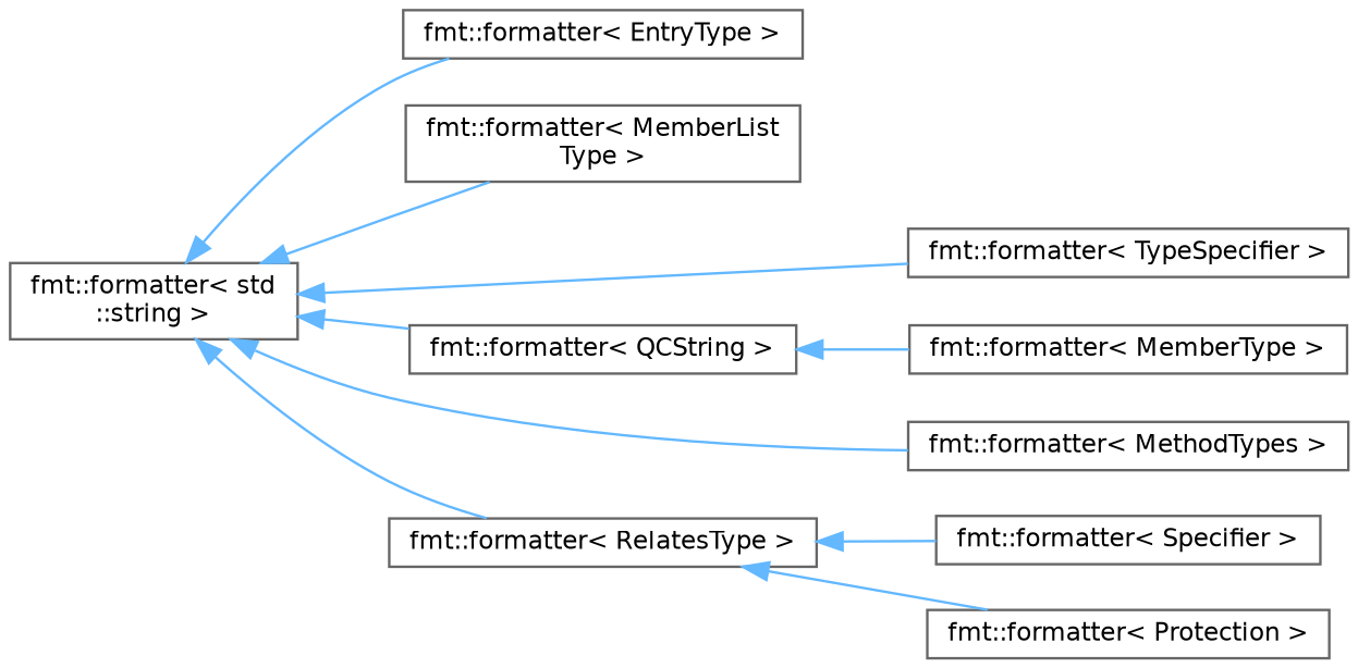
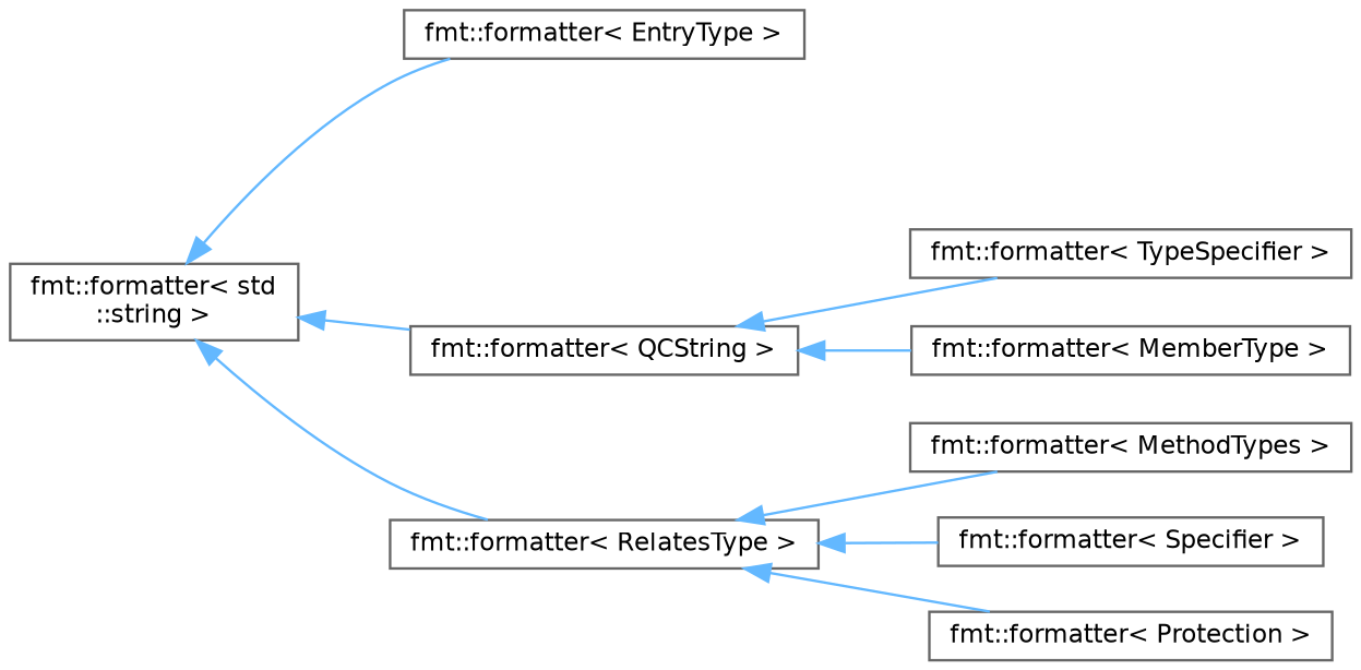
  digraph {
    rankdir=LR
    node [color=grey40 fillcolor=white fontname=Helvetica fontsize=10 shape=box style=filled]
    edge [color=steelblue1 dir=back fontname=Helvetica fontsize=10 labelfontname=Helvetica labelfontsize=10 style=solid]
    n1 [height=0.2 label="fmt::formatter\< std\l::string \>" width=0.4]
    n2 [height=0.2 label="fmt::formatter\< EntryType \>" width=0.4]
-   n3 [height=0.2 label="fmt::formatter\< MemberList\lType \>" width=0.4]
    n4 [height=0.2 label="fmt::formatter\< MethodTypes \>" width=0.4]
    n5 [height=0.2 label="fmt::formatter\< QCString \>" width=0.4]
    n6 [height=0.2 label="fmt::formatter\< RelatesType \>" width=0.4]
    n7 [height=0.2 label="fmt::formatter\< TypeSpecifier \>" width=0.4]
    n8 [height=0.2 label="fmt::formatter\< MemberType \>" width=0.4]
    n9 [height=0.2 label="fmt::formatter\< Protection \>" width=0.4]
    n10 [height=0.2 label="fmt::formatter\< Specifier \>" width=0.4]
    n1 -> n2
-   n1 -> n3
-   n1 -> n4
+   n6 -> n4
    n1 -> n5
    n1 -> n6
-   n1 -> n7
+   n5 -> n7
    n5 -> n8
    n6 -> n9
    n6 -> n10
  }
